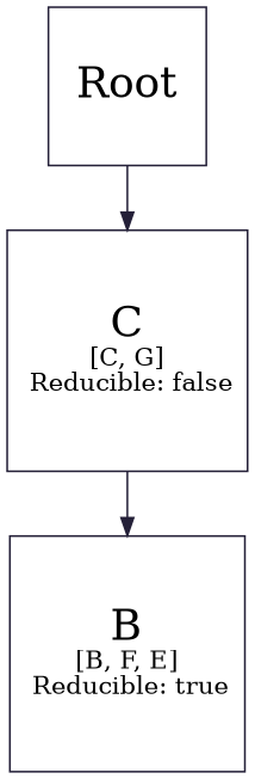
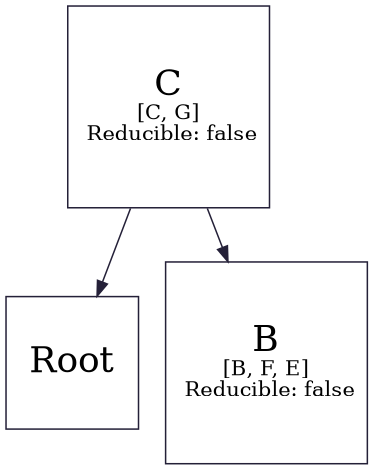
  digraph {
    color="#242038"
    node [color="#242038" shape=square]
    edge [color="#242038"]
    n1 [label=<<font point-size="24.0"> Root </font>>]
    n2 [label=<<font point-size="24.0"> C </font><br/> [C, G] <br/> Reducible: false>]
-   n3 [label=<<font point-size="24.0"> B </font><br/> [B, F, E] <br/> Reducible: true>]
-   n1 -> n2
+   n3 [label=<<font point-size="24.0"> B </font><br/> [B, F, E] <br/> Reducible: false>]
+   n2 -> n1
    n2 -> n3
  }
